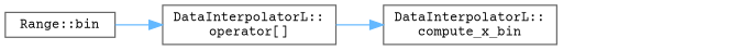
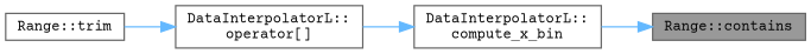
  digraph {
    fontname="Courier Prime"
    rankdir=RL
    node [color=grey40 fillcolor=white fontname="Courier Prime" fontsize=10 shape=box style=filled]
    edge [color=steelblue1 dir=back fontname="Courier Prime" fontsize=10 labelfontname=Helvetica labelfontsize=10 style=solid]
+   n1 [color=gray40 fillcolor=grey60 fontcolor=black height=0.2 label="Range::contains" width=0.4]
    n2 [height=0.2 label="DataInterpolatorL::\lcompute_x_bin" width=0.4]
    n3 [height=0.2 label="DataInterpolatorL::\loperator[]" width=0.4]
-   n4 [height=0.2 label="Range::bin" width=0.4]
+   n4 [height=0.2 label="Range::trim" width=0.4]
+   n1 -> n2
    n2 -> n3
    n3 -> n4
  }
